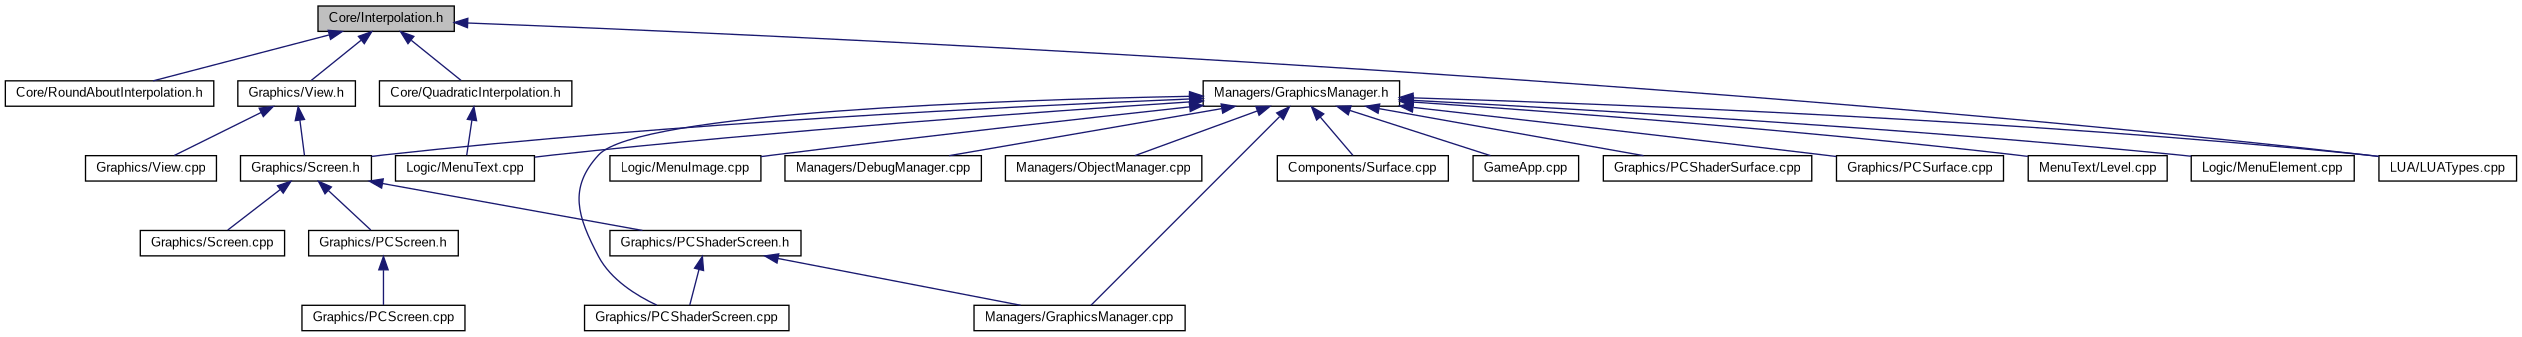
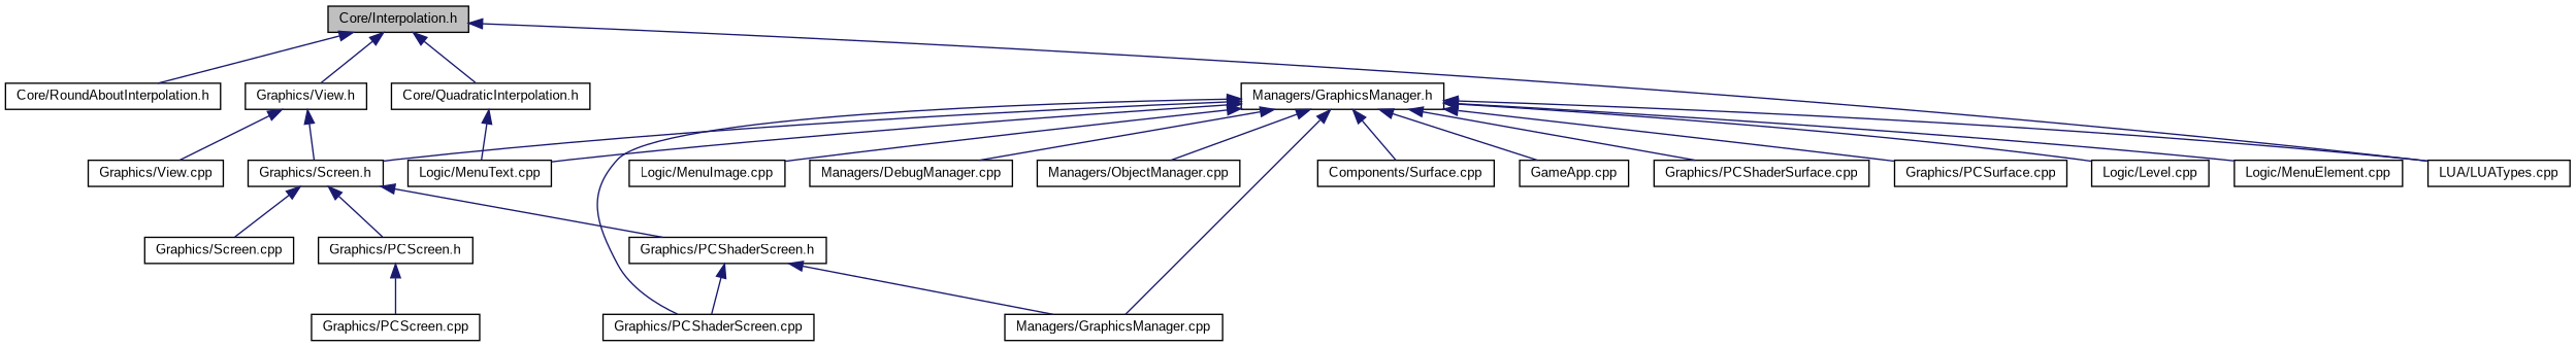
  digraph {
    fontname="Liberation Sans"
    node [color=black fillcolor=white fontname="Liberation Sans" fontsize=10 shape=record style=filled]
    edge [color=midnightblue dir=back fontname="Liberation Sans" fontsize=10 labelfontname=Helvetica labelfontsize=10 style=solid]
    n1 [fillcolor=grey75 fontcolor=black height=0.2 label="Core/Interpolation.h" width=0.4]
    n2 [height=0.2 label="Core/QuadraticInterpolation.h" width=0.4]
    n3 [height=0.2 label="LUA/LUATypes.cpp" width=0.4]
    n4 [height=0.2 label="Core/RoundAboutInterpolation.h" width=0.4]
    n5 [height=0.2 label="Graphics/View.h" width=0.4]
    n6 [height=0.2 label="Logic/MenuText.cpp" width=0.4]
    n7 [height=0.2 label="Graphics/Screen.h" width=0.4]
    n8 [height=0.2 label="Graphics/View.cpp" width=0.4]
    n9 [height=0.2 label="Graphics/PCScreen.h" width=0.4]
    n10 [height=0.2 label="Graphics/PCShaderScreen.h" width=0.4]
    n11 [height=0.2 label="Graphics/Screen.cpp" width=0.4]
    n12 [height=0.2 label="Graphics/PCScreen.cpp" width=0.4]
    n13 [height=0.2 label="Graphics/PCShaderScreen.cpp" width=0.4]
    n14 [height=0.2 label="Managers/GraphicsManager.cpp" width=0.4]
    n15 [height=0.2 label="Managers/GraphicsManager.h" width=0.4]
    n16 [height=0.2 label="Components/Surface.cpp" width=0.4]
    n17 [height=0.2 label="GameApp.cpp" width=0.4]
    n18 [height=0.2 label="Graphics/PCShaderSurface.cpp" width=0.4]
    n19 [height=0.2 label="Graphics/PCSurface.cpp" width=0.4]
-   n20 [height=0.2 label="MenuText/Level.cpp" width=0.4]
+   n20 [height=0.2 label="Logic/Level.cpp" width=0.4]
    n21 [height=0.2 label="Logic/MenuElement.cpp" width=0.4]
    n22 [height=0.2 label="Logic/MenuImage.cpp" width=0.4]
    n23 [height=0.2 label="Managers/DebugManager.cpp" width=0.4]
    n24 [height=0.2 label="Managers/ObjectManager.cpp" width=0.4]
    n1 -> n2
    n1 -> n3
    n1 -> n4
    n1 -> n5
    n2 -> n6
    n5 -> n7
    n5 -> n8
    n7 -> n9
    n7 -> n10
    n7 -> n11
    n9 -> n12
    n10 -> n13
    n10 -> n14
    n15 -> n3
    n15 -> n6
    n15 -> n7
    n15 -> n13
    n15 -> n14
    n15 -> n16
    n15 -> n17
    n15 -> n18
    n15 -> n19
    n15 -> n20
    n15 -> n21
    n15 -> n22
    n15 -> n23
    n15 -> n24
  }
